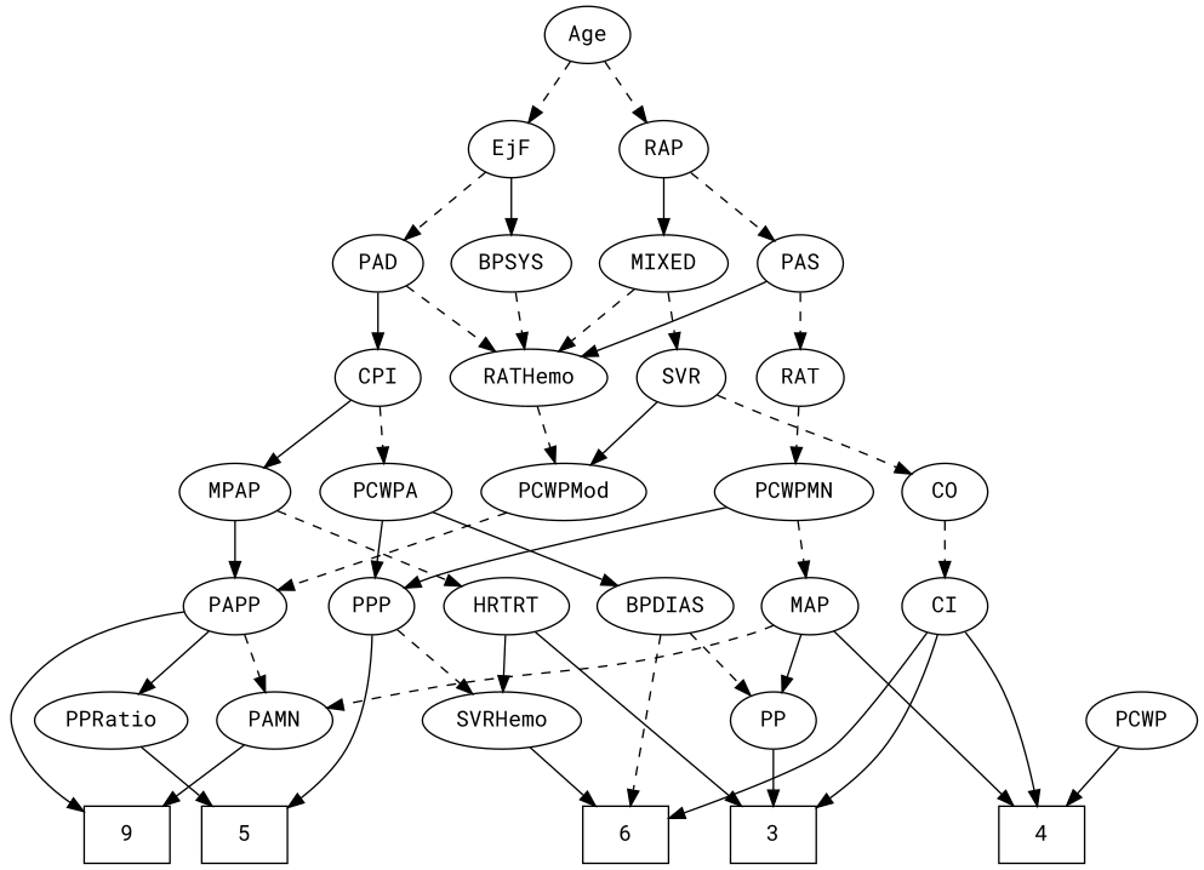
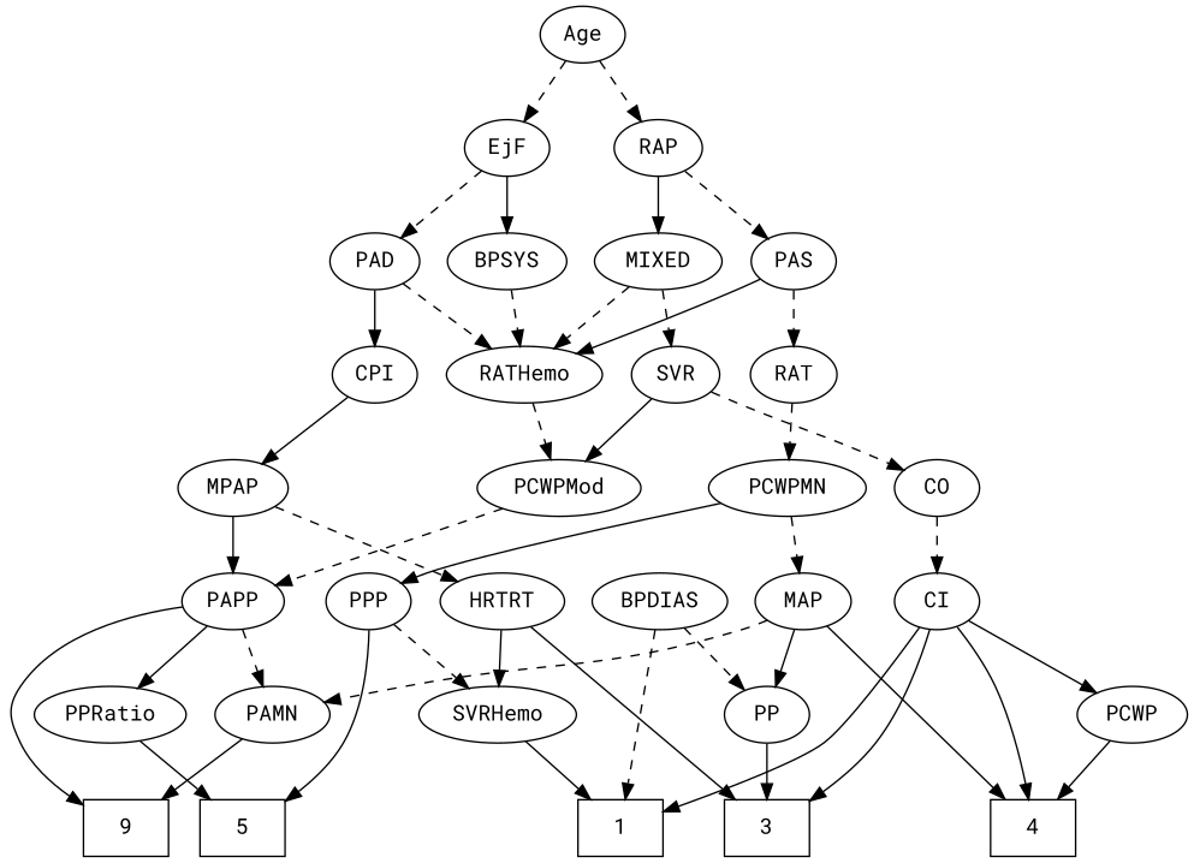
  strict digraph {
    fontname="Roboto Mono"
    node [fontname="Roboto Mono"]
    edge [fontname="Roboto Mono" style=solid]
-   1 [height=0.5 shape=box width=0.75 label=6]
+   1 [height=0.5 shape=box width=0.75]
    n2 [height=0.5 label=9 shape=box width=0.75]
    3 [height=0.5 shape=box width=0.75]
    4 [height=0.5 shape=box width=0.75]
    5 [height=0.5 shape=box width=0.75]
    Age [height=0.5 width=0.75]
    EjF [height=0.5 width=0.75]
    RAP [height=0.5 width=0.77632]
    BPSYS [height=0.5 width=1.0471]
    PAD [height=0.5 width=0.79437]
    MIXED [height=0.5 width=1.1193]
    PAS [height=0.5 width=0.75]
    RATHemo [height=0.5 width=1.3721]
    CPI [height=0.5 width=0.75]
    SVR [height=0.5 width=0.77632]
    RAT [height=0.5 width=0.75827]
    PCWPMod [height=0.5 width=1.4443]
    MPAP [height=0.5 width=0.97491]
-   PCWPA [height=0.5 width=1.1555]
    CO [height=0.5 width=0.75]
    PCWPMN [height=0.5 width=1.3902]
    PAPP [height=0.5 width=0.88464]
    CI [height=0.5 width=0.75]
    HRTRT [height=0.5 width=1.1013]
    PAMN [height=0.5 width=1.011]
    PPRatio [height=0.5 width=1.1013]
    SVRHemo [height=0.5 width=1.3902]
    BPDIAS [height=0.5 width=1.1735]
    PPP [height=0.5 width=0.75]
    PCWP [height=0.5 width=0.97491]
    MAP [height=0.5 width=0.84854]
    PP [height=0.5 width=0.75]
    Age -> EjF [style=dashed]
    Age -> RAP [style=dashed]
    EjF -> BPSYS
    EjF -> PAD [style=dashed]
    RAP -> MIXED
    RAP -> PAS [style=dashed]
    BPSYS -> RATHemo [style=dashed]
    PAD -> RATHemo [style=dashed]
    PAD -> CPI
    MIXED -> RATHemo [style=dashed]
    MIXED -> SVR [style=dashed]
    PAS -> RATHemo
    PAS -> RAT [style=dashed]
    RATHemo -> PCWPMod [style=dashed]
    CPI -> MPAP
-   CPI -> PCWPA [style=dashed]
    SVR -> PCWPMod
    SVR -> CO [style=dashed]
    RAT -> PCWPMN [style=dashed]
    PCWPMod -> PAPP [style=dashed]
    MPAP -> PAPP
    MPAP -> HRTRT [style=dashed]
-   PCWPA -> BPDIAS
-   PCWPA -> PPP
    CO -> CI [style=dashed]
    PCWPMN -> PPP
    PCWPMN -> MAP [style=dashed]
    PAPP -> n2
    PAPP -> PAMN [style=dashed]
    PAPP -> PPRatio
    CI -> 1
    CI -> 3
    CI -> 4
+   CI -> PCWP
    HRTRT -> 3
    HRTRT -> SVRHemo
    PAMN -> n2
    PPRatio -> 5
    SVRHemo -> 1
    BPDIAS -> 1 [style=dashed]
    BPDIAS -> PP [style=dashed]
    PPP -> 5
    PPP -> SVRHemo [style=dashed]
    PCWP -> 4
    MAP -> 4
    MAP -> PAMN [style=dashed]
    MAP -> PP
    PP -> 3
  }
